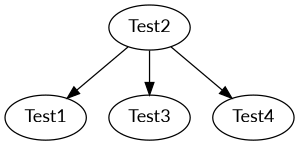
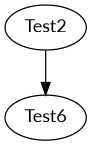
  digraph {
    fontname=Lato
    node [fontname=Lato]
    edge [fontname=Lato]
-   n1 [label=Test1]
+   n1 [label=Test6]
    n2 [label=Test2]
-   n3 [label=Test3]
-   n4 [label=Test4]
    n2 -> n1
-   n2 -> n3
-   n2 -> n4
  }
